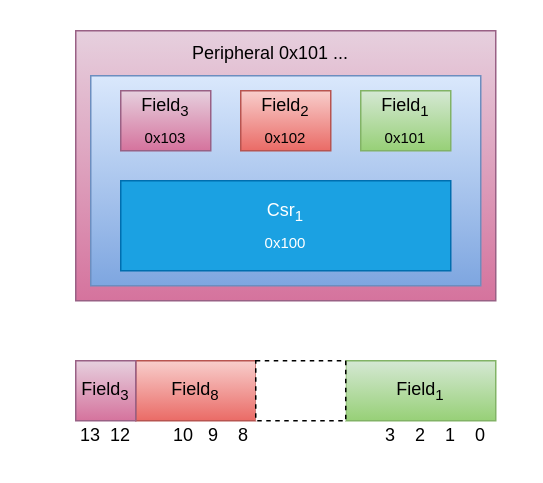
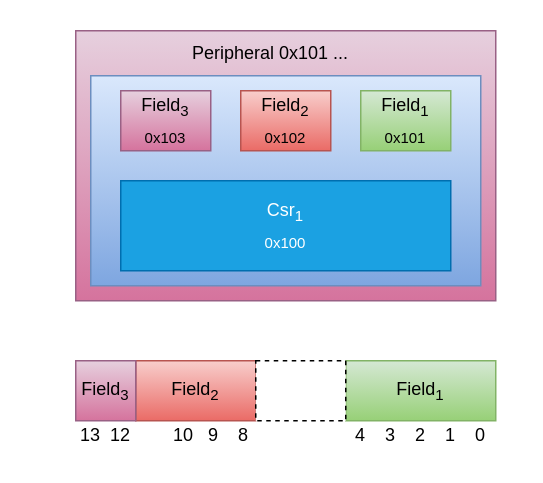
  <mxCell id="0" />
  <mxCell id="1" parent="0" />
  <mxCell id="2" value="" style="rounded=0;whiteSpace=wrap;html=1;fillColor=#e6d0de;gradientColor=#d5739d;strokeColor=#996185;" vertex="1" parent="1"><mxGeometry x="50" y="20" width="280" height="180" as="geometry" /></mxCell>
  <mxCell id="3" value="" style="rounded=0;whiteSpace=wrap;html=1;fillColor=#dae8fc;strokeColor=#6c8ebf;gradientColor=#7ea6e0;" vertex="1" parent="1"><mxGeometry x="60" y="50" width="260" height="140" as="geometry" /></mxCell>
  <mxCell id="4" value="Csr&lt;sub&gt;1&lt;/sub&gt;&lt;div&gt;&lt;sub&gt;0x100&lt;/sub&gt;&lt;/div&gt;" style="rounded=0;whiteSpace=wrap;html=1;fillColor=#1ba1e2;fontColor=#ffffff;strokeColor=#006EAF;" vertex="1" parent="1"><mxGeometry x="80" y="120" width="220" height="60" as="geometry" /></mxCell>
  <mxCell id="5" value="Field&lt;sub&gt;1&lt;br&gt;0x101&lt;/sub&gt;" style="rounded=0;whiteSpace=wrap;html=1;fillColor=#d5e8d4;strokeColor=#82b366;gradientColor=#97d077;" vertex="1" parent="1"><mxGeometry x="240" y="60" width="60" height="40" as="geometry" /></mxCell>
  <mxCell id="6" value="Field&lt;sub&gt;3&lt;/sub&gt;&lt;div&gt;&lt;sub&gt;0x103&lt;/sub&gt;&lt;/div&gt;" style="rounded=0;whiteSpace=wrap;html=1;fillColor=#e6d0de;strokeColor=#996185;gradientColor=#d5739d;" vertex="1" parent="1"><mxGeometry x="80" y="60" width="60" height="40" as="geometry" /></mxCell>
  <mxCell id="7" value="Peripheral 0x101 ..." style="text;html=1;align=center;verticalAlign=middle;whiteSpace=wrap;rounded=0;" vertex="1" parent="1"><mxGeometry x="20" y="20" width="320" height="30" as="geometry" /></mxCell>
  <mxCell id="8" value="Field&lt;sub&gt;2&lt;/sub&gt;&lt;div&gt;&lt;sub&gt;0x102&lt;/sub&gt;&lt;/div&gt;" style="rounded=0;whiteSpace=wrap;html=1;fillColor=#f8cecc;strokeColor=#b85450;gradientColor=#ea6b66;" vertex="1" parent="1"><mxGeometry x="160" y="60" width="60" height="40" as="geometry" /></mxCell>
  <mxCell id="9" value="Field&lt;sub&gt;1&lt;/sub&gt;" style="rounded=0;whiteSpace=wrap;html=1;fillColor=#d5e8d4;gradientColor=#97d077;strokeColor=#82b366;" vertex="1" parent="1"><mxGeometry x="230" y="240" width="100" height="40" as="geometry" /></mxCell>
- <mxCell id="10" value="Field&lt;sub&gt;8&lt;/sub&gt;" style="rounded=0;whiteSpace=wrap;html=1;fillColor=#f8cecc;gradientColor=#ea6b66;strokeColor=#b85450;" vertex="1" parent="1"><mxGeometry x="90" y="240" width="80" height="40" as="geometry" /></mxCell>
+ <mxCell id="10" value="Field&lt;sub&gt;2&lt;/sub&gt;" style="rounded=0;whiteSpace=wrap;html=1;fillColor=#f8cecc;gradientColor=#ea6b66;strokeColor=#b85450;" vertex="1" parent="1"><mxGeometry x="90" y="240" width="80" height="40" as="geometry" /></mxCell>
  <mxCell id="11" value="Field&lt;sub&gt;3&lt;/sub&gt;" style="rounded=0;whiteSpace=wrap;html=1;fillColor=#e6d0de;gradientColor=#d5739d;strokeColor=#996185;" vertex="1" parent="1"><mxGeometry x="50" y="240" width="40" height="40" as="geometry" /></mxCell>
  <mxCell id="12" value="" style="rounded=0;whiteSpace=wrap;html=1;dashed=1;" vertex="1" parent="1"><mxGeometry x="170" y="240" width="60" height="40" as="geometry" /></mxCell>
  <mxCell id="13" value="0" style="text;html=1;align=center;verticalAlign=middle;whiteSpace=wrap;rounded=0;" vertex="1" parent="1"><mxGeometry x="310" y="280" width="20" height="20" as="geometry" /></mxCell>
  <mxCell id="14" value="1" style="text;html=1;align=center;verticalAlign=middle;whiteSpace=wrap;rounded=0;" vertex="1" parent="1"><mxGeometry x="290" y="280" width="20" height="20" as="geometry" /></mxCell>
  <mxCell id="15" value="2" style="text;html=1;align=center;verticalAlign=middle;whiteSpace=wrap;rounded=0;" vertex="1" parent="1"><mxGeometry x="270" y="280" width="20" height="20" as="geometry" /></mxCell>
  <mxCell id="16" value="3" style="text;html=1;align=center;verticalAlign=middle;whiteSpace=wrap;rounded=0;" vertex="1" parent="1"><mxGeometry x="250" y="280" width="20" height="20" as="geometry" /></mxCell>
+ <mxCell id="17" value="4" style="text;html=1;align=center;verticalAlign=middle;whiteSpace=wrap;rounded=0;" vertex="1" parent="1"><mxGeometry x="230" y="280" width="20" height="20" as="geometry" /></mxCell>
  <mxCell id="18" value="8" style="text;html=1;align=center;verticalAlign=middle;whiteSpace=wrap;rounded=0;" vertex="1" parent="1"><mxGeometry x="152" y="280" width="20" height="20" as="geometry" /></mxCell>
  <mxCell id="19" value="9" style="text;html=1;align=center;verticalAlign=middle;whiteSpace=wrap;rounded=0;" vertex="1" parent="1"><mxGeometry x="132" y="280" width="20" height="20" as="geometry" /></mxCell>
  <mxCell id="20" value="10" style="text;html=1;align=center;verticalAlign=middle;whiteSpace=wrap;rounded=0;" vertex="1" parent="1"><mxGeometry x="112" y="280" width="20" height="20" as="geometry" /></mxCell>
  <mxCell id="21" value="12" style="text;html=1;align=center;verticalAlign=middle;whiteSpace=wrap;rounded=0;fontFamily=Helvetica;fontSize=12;fontColor=default;" vertex="1" parent="1"><mxGeometry x="70" y="280" width="20" height="20" as="geometry" /></mxCell>
  <mxCell id="22" value="13" style="text;html=1;align=center;verticalAlign=middle;whiteSpace=wrap;rounded=0;fontFamily=Helvetica;fontSize=12;fontColor=default;" vertex="1" parent="1"><mxGeometry x="50" y="280" width="20" height="20" as="geometry" /></mxCell>
